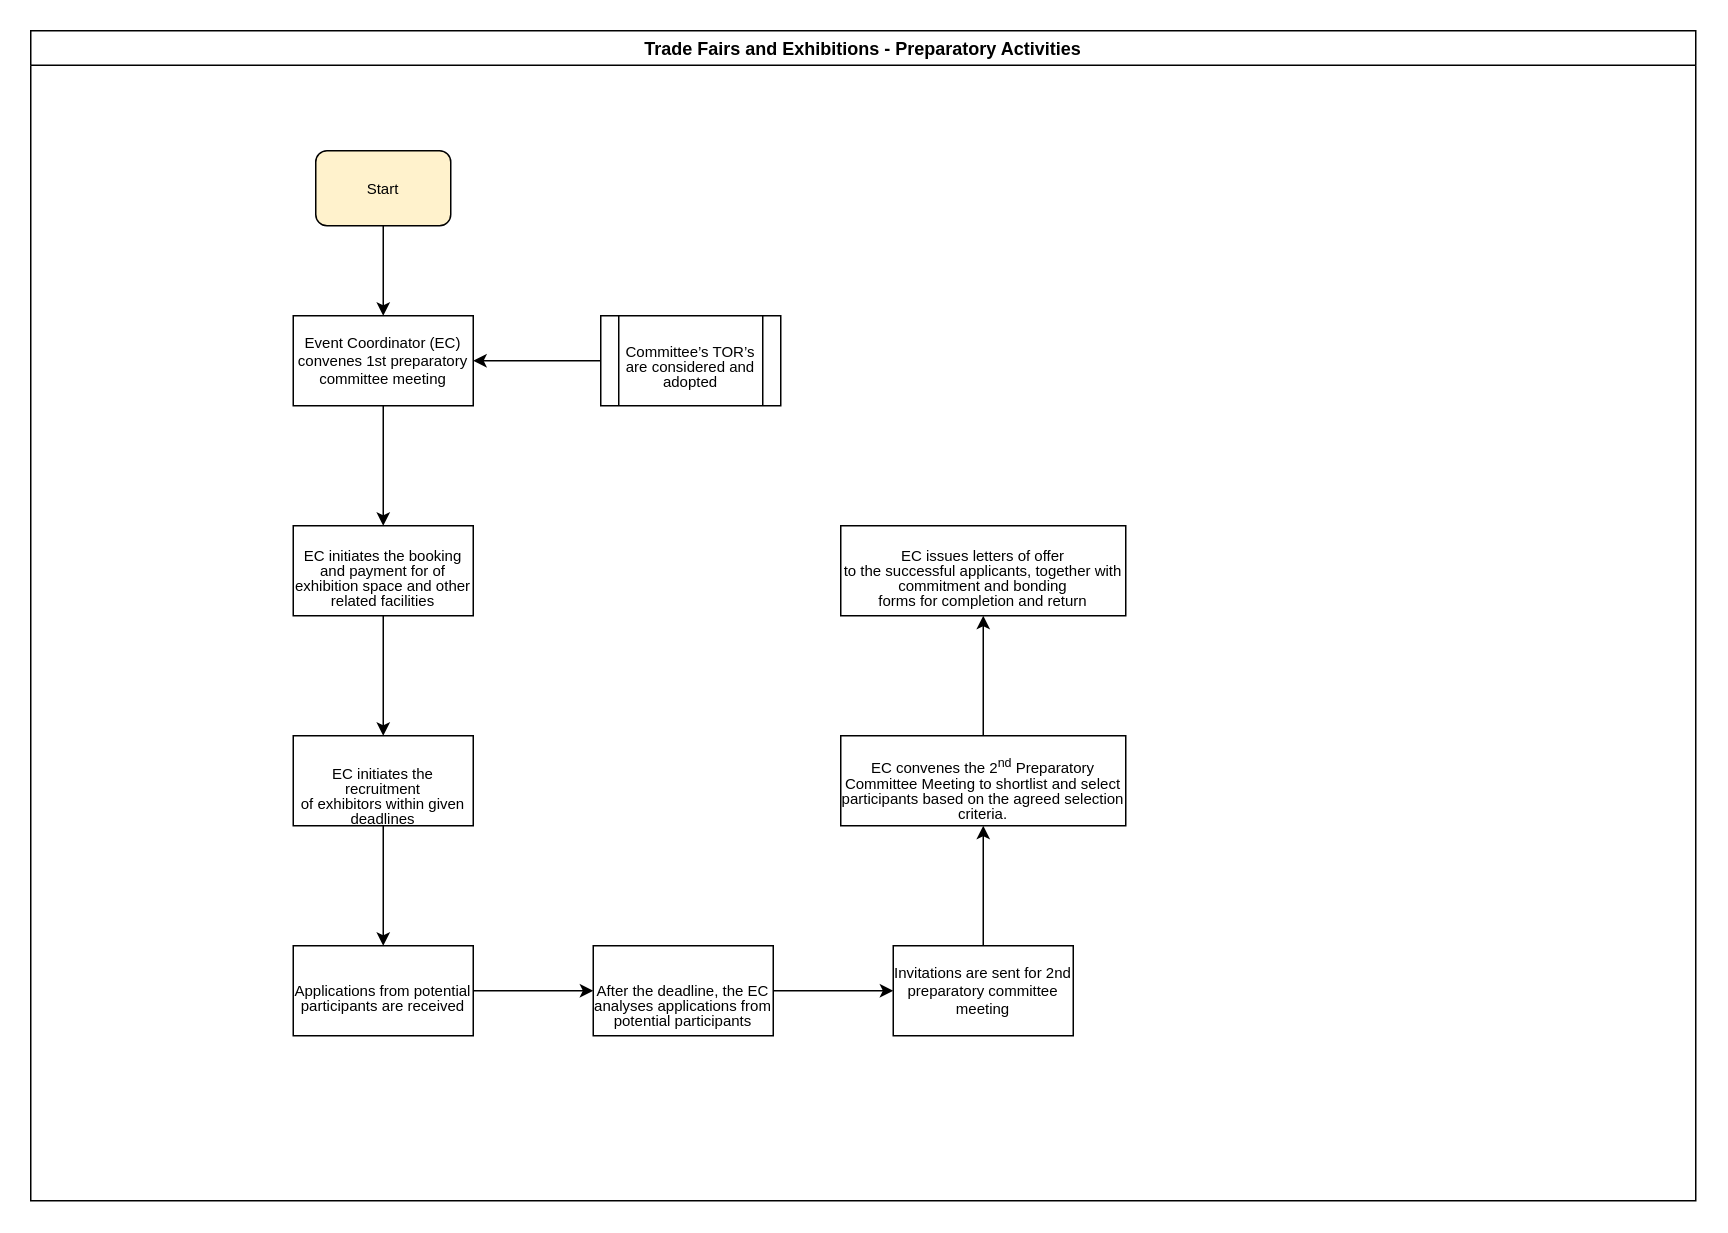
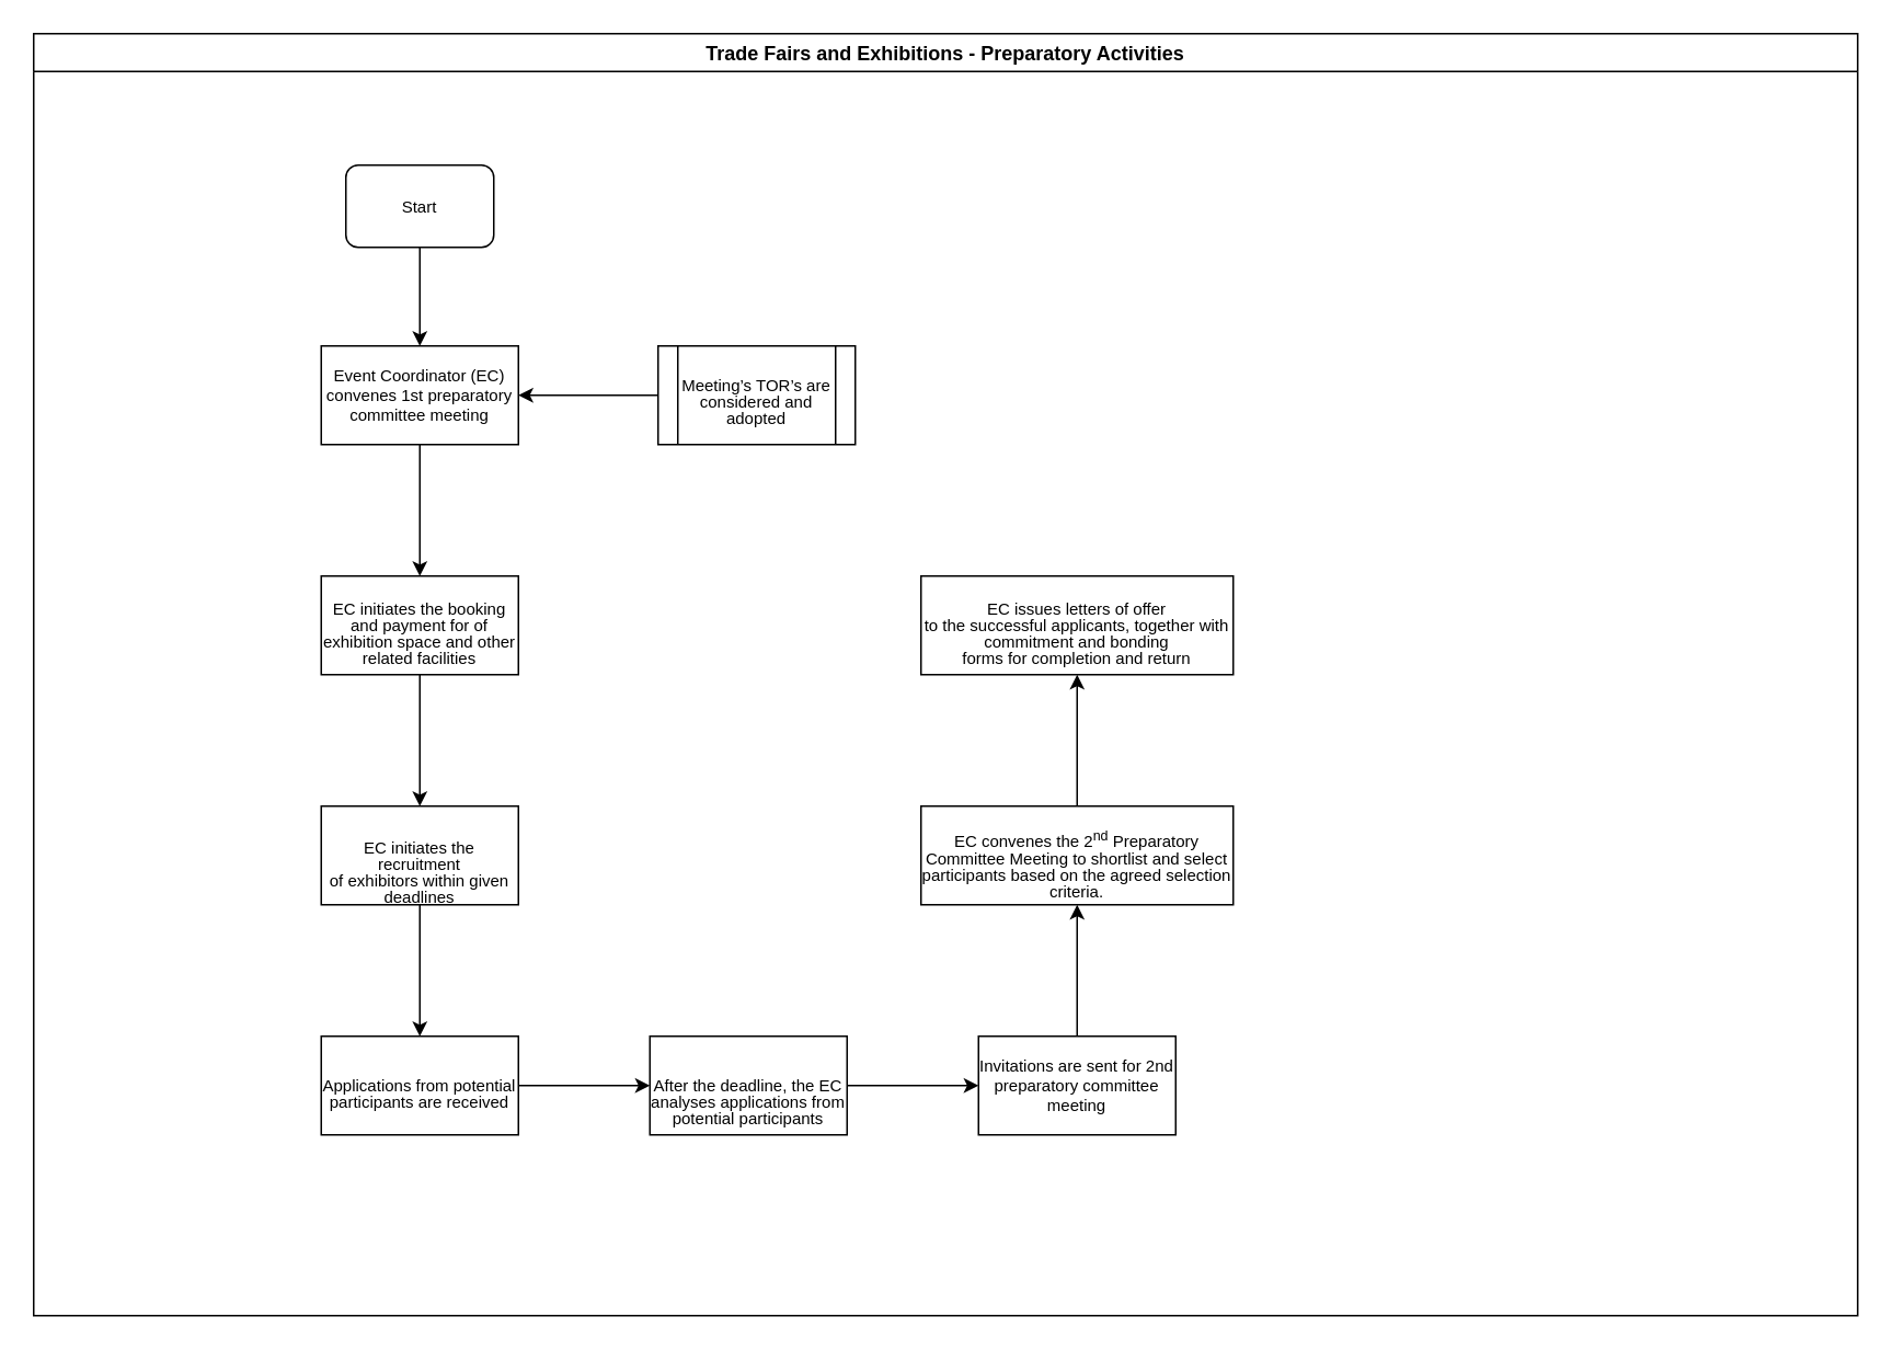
  <mxCell id="0" />
  <mxCell id="1" parent="0" />
  <mxCell id="2" value="Trade Fairs and Exhibitions - Preparatory Activities" style="swimlane;" vertex="1" parent="1"><mxGeometry x="20" y="20" width="1110" height="780" as="geometry" /></mxCell>
- <mxCell id="3" value="Start" style="rounded=1;whiteSpace=wrap;html=1;fontSize=10;fillColor=#fff2cc;" vertex="1" parent="2"><mxGeometry x="190" y="80" width="90" height="50" as="geometry" /></mxCell>
+ <mxCell id="3" value="Start" style="rounded=1;whiteSpace=wrap;html=1;fontSize=10;" vertex="1" parent="2"><mxGeometry x="190" y="80" width="90" height="50" as="geometry" /></mxCell>
  <mxCell id="4" value="Event Coordinator (EC) convenes 1st preparatory committee meeting" style="rounded=0;whiteSpace=wrap;html=1;fontSize=10;" vertex="1" parent="2"><mxGeometry x="175" y="190" width="120" height="60" as="geometry" /></mxCell>
  <mxCell id="5" value="" style="edgeStyle=orthogonalEdgeStyle;rounded=0;orthogonalLoop=1;jettySize=auto;html=1;entryX=0.5;entryY=0;entryDx=0;entryDy=0;" edge="1" parent="2" source="3" target="4"><mxGeometry relative="1" as="geometry"><mxPoint x="235" y="195" as="targetPoint" /></mxGeometry></mxCell>
  <mxCell id="6" value="" style="edgeStyle=orthogonalEdgeStyle;rounded=0;orthogonalLoop=1;jettySize=auto;html=1;fontSize=10;entryX=1;entryY=0.5;entryDx=0;entryDy=0;exitX=0;exitY=0.5;exitDx=0;exitDy=0;" edge="1" parent="2" source="7" target="4"><mxGeometry relative="1" as="geometry"><mxPoint x="380" y="220" as="sourcePoint" /><mxPoint x="290" y="220" as="targetPoint" /></mxGeometry></mxCell>
- <mxCell id="7" value="&lt;p style=&quot;margin-bottom: 0in ; line-height: 100%&quot;&gt;&lt;br/&gt;&lt;font face=&quot;Arial, serif&quot;&gt;Committee’s TOR’s are considered and&lt;br/&gt;adopted&lt;/font&gt;&lt;/p&gt;&lt;br/&gt;" style="shape=process;whiteSpace=wrap;html=1;backgroundOutline=1;fontSize=10;" vertex="1" parent="2"><mxGeometry x="380" y="190" width="120" height="60" as="geometry" /></mxCell>
+ <mxCell id="7" value="&lt;p style=&quot;margin-bottom: 0in ; line-height: 100%&quot;&gt;&lt;br/&gt;&lt;font face=&quot;Arial, serif&quot;&gt;Meeting’s TOR’s are considered and&lt;br/&gt;adopted&lt;/font&gt;&lt;/p&gt;&lt;br/&gt;" style="shape=process;whiteSpace=wrap;html=1;backgroundOutline=1;fontSize=10;" vertex="1" parent="2"><mxGeometry x="380" y="190" width="120" height="60" as="geometry" /></mxCell>
  <mxCell id="8" value="" style="edgeStyle=orthogonalEdgeStyle;rounded=0;orthogonalLoop=1;jettySize=auto;html=1;fontSize=10;" edge="1" parent="1" source="9" target="12"><mxGeometry relative="1" as="geometry" /></mxCell>
  <mxCell id="9" value="&lt;p style=&quot;margin-bottom: 0in ; line-height: 100%&quot;&gt;&lt;font face=&quot;Arial, serif&quot;&gt;EC initiates the booking and payment for  of exhibition space and other related facilities&lt;/font&gt;&lt;/p&gt;" style="whiteSpace=wrap;html=1;rounded=0;fontSize=10;" vertex="1" parent="1"><mxGeometry x="195" y="350" width="120" height="60" as="geometry" /></mxCell>
  <mxCell id="10" value="" style="edgeStyle=orthogonalEdgeStyle;rounded=0;orthogonalLoop=1;jettySize=auto;html=1;fontSize=10;" edge="1" parent="1" source="4" target="9"><mxGeometry relative="1" as="geometry" /></mxCell>
  <mxCell id="11" value="" style="edgeStyle=orthogonalEdgeStyle;rounded=0;orthogonalLoop=1;jettySize=auto;html=1;fontSize=10;" edge="1" parent="1" source="12" target="14"><mxGeometry relative="1" as="geometry" /></mxCell>
  <mxCell id="12" value="&lt;p style=&quot;margin-bottom: 0in ; line-height: 100%&quot;&gt;&lt;br&gt;&lt;font face=&quot;Arial, serif&quot;&gt;EC initiates the recruitment&lt;br&gt;of exhibitors within given deadlines&lt;/font&gt;&lt;/p&gt;" style="whiteSpace=wrap;html=1;rounded=0;fontSize=10;" vertex="1" parent="1"><mxGeometry x="195" y="490" width="120" height="60" as="geometry" /></mxCell>
  <mxCell id="13" value="" style="edgeStyle=orthogonalEdgeStyle;rounded=0;orthogonalLoop=1;jettySize=auto;html=1;fontSize=10;" edge="1" parent="1" source="14" target="16"><mxGeometry relative="1" as="geometry" /></mxCell>
  <mxCell id="14" value="&lt;p style=&quot;margin-bottom: 0in ; line-height: 100%&quot;&gt;&lt;font face=&quot;Arial, serif&quot;&gt;Applications from potential participants are received&lt;/font&gt;&lt;/p&gt;" style="whiteSpace=wrap;html=1;rounded=0;fontSize=10;" vertex="1" parent="1"><mxGeometry x="195" y="630" width="120" height="60" as="geometry" /></mxCell>
  <mxCell id="15" value="" style="edgeStyle=orthogonalEdgeStyle;rounded=0;orthogonalLoop=1;jettySize=auto;html=1;fontSize=10;" edge="1" parent="1" source="16" target="18"><mxGeometry relative="1" as="geometry" /></mxCell>
  <mxCell id="16" value="&lt;p style=&quot;margin-bottom: 0in ; line-height: 100%&quot;&gt;&lt;br&gt;&lt;font face=&quot;Arial, serif&quot;&gt;After the deadline, the EC&lt;br&gt;analyses applications from potential participants&lt;/font&gt;&lt;/p&gt;" style="whiteSpace=wrap;html=1;rounded=0;fontSize=10;" vertex="1" parent="1"><mxGeometry x="395" y="630" width="120" height="60" as="geometry" /></mxCell>
  <mxCell id="17" value="" style="edgeStyle=orthogonalEdgeStyle;rounded=0;orthogonalLoop=1;jettySize=auto;html=1;fontSize=10;" edge="1" parent="1" source="18" target="20"><mxGeometry relative="1" as="geometry" /></mxCell>
  <mxCell id="18" value="Invitations are sent for 2nd preparatory committee meeting" style="whiteSpace=wrap;html=1;rounded=0;fontSize=10;" vertex="1" parent="1"><mxGeometry x="595" y="630" width="120" height="60" as="geometry" /></mxCell>
  <mxCell id="19" value="" style="edgeStyle=orthogonalEdgeStyle;rounded=0;orthogonalLoop=1;jettySize=auto;html=1;fontSize=10;" edge="1" parent="1" source="20" target="21"><mxGeometry relative="1" as="geometry" /></mxCell>
  <mxCell id="20" value="&lt;p style=&quot;margin-bottom: 0in ; line-height: 100%&quot;&gt;&lt;font face=&quot;Arial, serif&quot;&gt;EC convenes the &lt;/font&gt;&lt;font face=&quot;Arial, serif&quot;&gt;2&lt;/font&gt;&lt;sup&gt;&lt;font face=&quot;Arial, serif&quot;&gt;nd&lt;/font&gt;&lt;/sup&gt;&lt;font face=&quot;Arial, serif&quot;&gt; Preparatory Committee Meeting&lt;/font&gt;&lt;font face=&quot;Arial, serif&quot;&gt; to shortlist and select participants based on the agreed selection criteria.&lt;/font&gt;&lt;/p&gt;" style="whiteSpace=wrap;html=1;rounded=0;fontSize=10;" vertex="1" parent="1"><mxGeometry x="560" y="490" width="190" height="60" as="geometry" /></mxCell>
  <mxCell id="21" value="&lt;p style=&quot;margin-bottom: 0in ; line-height: 100%&quot;&gt;&lt;font face=&quot;Arial, serif&quot;&gt;EC issues letters of offer&lt;br&gt;to the successful applicants, together with commitment and bonding&lt;br&gt;forms for completion and return&lt;/font&gt;&lt;/p&gt;" style="whiteSpace=wrap;html=1;rounded=0;fontSize=10;" vertex="1" parent="1"><mxGeometry x="560" y="350" width="190" height="60" as="geometry" /></mxCell>
